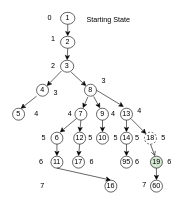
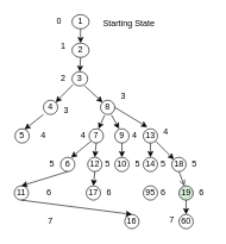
  <mxCell id="0" />
  <mxCell id="1" parent="0" />
  <mxCell id="2" value="2" style="ellipse;whiteSpace=wrap;html=1;" vertex="1" parent="1"><mxGeometry x="100" y="60" width="24" height="20" as="geometry" /></mxCell>
  <mxCell id="3" value="1" style="ellipse;whiteSpace=wrap;html=1;" vertex="1" parent="1"><mxGeometry x="100" y="20" width="24" height="20" as="geometry" /></mxCell>
  <mxCell id="4" value="" style="endArrow=classic;html=1;rounded=0;exitX=0.5;exitY=1;exitDx=0;exitDy=0;entryX=0.5;entryY=0;entryDx=0;entryDy=0;" edge="1" parent="1" source="3" target="2"><mxGeometry width="50" height="50" relative="1" as="geometry"><mxPoint x="90" y="130" as="sourcePoint" /><mxPoint x="140" y="80" as="targetPoint" /></mxGeometry></mxCell>
  <mxCell id="5" value="3" style="ellipse;whiteSpace=wrap;html=1;" vertex="1" parent="1"><mxGeometry x="100" y="100" width="22" height="20" as="geometry" /></mxCell>
  <mxCell id="6" value="" style="endArrow=classic;html=1;rounded=0;exitX=0.5;exitY=1;exitDx=0;exitDy=0;entryX=0.5;entryY=0;entryDx=0;entryDy=0;" edge="1" parent="1" source="2" target="5"><mxGeometry width="50" height="50" relative="1" as="geometry"><mxPoint x="110" y="60" as="sourcePoint" /><mxPoint x="110" y="80" as="targetPoint" /></mxGeometry></mxCell>
  <mxCell id="7" value="4" style="ellipse;whiteSpace=wrap;html=1;" vertex="1" parent="1"><mxGeometry x="60" y="140" width="20" height="20" as="geometry" /></mxCell>
  <mxCell id="8" value="5" style="ellipse;whiteSpace=wrap;html=1;" vertex="1" parent="1"><mxGeometry x="20" y="180" width="20" height="20" as="geometry" /></mxCell>
  <mxCell id="9" value="" style="endArrow=classic;html=1;rounded=0;exitX=0.068;exitY=0.9;exitDx=0;exitDy=0;entryX=1;entryY=0;entryDx=0;entryDy=0;exitPerimeter=0;" edge="1" parent="1" source="5" target="7"><mxGeometry width="50" height="50" relative="1" as="geometry"><mxPoint x="110" y="120" as="sourcePoint" /><mxPoint x="110" y="140" as="targetPoint" /></mxGeometry></mxCell>
  <mxCell id="10" value="" style="endArrow=classic;html=1;rounded=0;entryX=0.675;entryY=0.043;entryDx=0;entryDy=0;entryPerimeter=0;" edge="1" parent="1" target="8"><mxGeometry width="50" height="50" relative="1" as="geometry"><mxPoint x="60" y="160" as="sourcePoint" /><mxPoint x="14" y="216" as="targetPoint" /></mxGeometry></mxCell>
  <mxCell id="11" value="8" style="ellipse;whiteSpace=wrap;html=1;" vertex="1" parent="1"><mxGeometry x="140" y="140" width="20" height="20" as="geometry" /></mxCell>
  <mxCell id="12" value="" style="endArrow=classic;html=1;rounded=0;exitX=0.811;exitY=1;exitDx=0;exitDy=0;entryX=0;entryY=0;entryDx=0;entryDy=0;exitPerimeter=0;" edge="1" parent="1" source="5" target="11"><mxGeometry width="50" height="50" relative="1" as="geometry"><mxPoint x="93" y="176" as="sourcePoint" /><mxPoint x="24" y="216" as="targetPoint" /></mxGeometry></mxCell>
  <mxCell id="13" value="13" style="ellipse;whiteSpace=wrap;html=1;" vertex="1" parent="1"><mxGeometry x="200" y="180" width="20" height="20" as="geometry" /></mxCell>
  <mxCell id="14" value="9" style="ellipse;whiteSpace=wrap;html=1;" vertex="1" parent="1"><mxGeometry x="160" y="180" width="20" height="20" as="geometry" /></mxCell>
  <mxCell id="15" value="7" style="ellipse;whiteSpace=wrap;html=1;" vertex="1" parent="1"><mxGeometry x="124" y="180" width="20" height="20" as="geometry" /></mxCell>
  <mxCell id="16" value="" style="endArrow=classic;html=1;rounded=0;exitX=0.811;exitY=1;exitDx=0;exitDy=0;entryX=0.28;entryY=-0.12;entryDx=0;entryDy=0;exitPerimeter=0;entryPerimeter=0;" edge="1" parent="1" target="13"><mxGeometry width="50" height="50" relative="1" as="geometry"><mxPoint x="160" y="150" as="sourcePoint" /><mxPoint x="185" y="173" as="targetPoint" /></mxGeometry></mxCell>
  <mxCell id="17" value="" style="endArrow=classic;html=1;rounded=0;exitX=0.76;exitY=1.02;exitDx=0;exitDy=0;entryX=0.3;entryY=0;entryDx=0;entryDy=0;exitPerimeter=0;entryPerimeter=0;" edge="1" parent="1" source="11" target="14"><mxGeometry width="50" height="50" relative="1" as="geometry"><mxPoint x="170" y="160" as="sourcePoint" /><mxPoint x="216" y="188" as="targetPoint" /></mxGeometry></mxCell>
  <mxCell id="18" value="" style="endArrow=classic;html=1;rounded=0;exitX=0.28;exitY=1.06;exitDx=0;exitDy=0;entryX=0.66;entryY=0;entryDx=0;entryDy=0;exitPerimeter=0;entryPerimeter=0;" edge="1" parent="1" source="11" target="15"><mxGeometry width="50" height="50" relative="1" as="geometry"><mxPoint x="165" y="170" as="sourcePoint" /><mxPoint x="176" y="190" as="targetPoint" /></mxGeometry></mxCell>
  <mxCell id="19" value="6" style="ellipse;whiteSpace=wrap;html=1;" vertex="1" parent="1"><mxGeometry x="84" y="220" width="20" height="20" as="geometry" /></mxCell>
  <mxCell id="20" value="12" style="ellipse;whiteSpace=wrap;html=1;" vertex="1" parent="1"><mxGeometry x="122" y="220" width="20" height="20" as="geometry" /></mxCell>
  <mxCell id="21" value="" style="endArrow=classic;html=1;rounded=0;exitX=0;exitY=1;exitDx=0;exitDy=0;entryX=0.74;entryY=0.02;entryDx=0;entryDy=0;entryPerimeter=0;" edge="1" parent="1" source="15" target="19"><mxGeometry width="50" height="50" relative="1" as="geometry"><mxPoint x="156" y="171" as="sourcePoint" /><mxPoint x="147" y="190" as="targetPoint" /></mxGeometry></mxCell>
  <mxCell id="22" value="" style="endArrow=classic;html=1;rounded=0;exitX=0.5;exitY=1;exitDx=0;exitDy=0;entryX=0.5;entryY=0;entryDx=0;entryDy=0;" edge="1" parent="1" source="15" target="20"><mxGeometry width="50" height="50" relative="1" as="geometry"><mxPoint x="166" y="181" as="sourcePoint" /><mxPoint x="157" y="200" as="targetPoint" /></mxGeometry></mxCell>
  <mxCell id="23" value="10" style="ellipse;whiteSpace=wrap;html=1;" vertex="1" parent="1"><mxGeometry x="160" y="220" width="20" height="20" as="geometry" /></mxCell>
  <mxCell id="24" value="" style="endArrow=classic;html=1;rounded=0;exitX=0.5;exitY=1;exitDx=0;exitDy=0;entryX=0.5;entryY=0;entryDx=0;entryDy=0;" edge="1" parent="1" source="14" target="23"><mxGeometry width="50" height="50" relative="1" as="geometry"><mxPoint x="165" y="170" as="sourcePoint" /><mxPoint x="176" y="190" as="targetPoint" /></mxGeometry></mxCell>
  <mxCell id="25" value="14" style="ellipse;whiteSpace=wrap;html=1;" vertex="1" parent="1"><mxGeometry x="200" y="220" width="20" height="20" as="geometry" /></mxCell>
- <mxCell id="26" value="18" style="ellipse;whiteSpace=wrap;html=1;dashed=1;" vertex="1" parent="1"><mxGeometry x="240" y="220" width="20" height="20" as="geometry" /></mxCell>
+ <mxCell id="26" value="18" style="ellipse;whiteSpace=wrap;html=1;" vertex="1" parent="1"><mxGeometry x="240" y="220" width="20" height="20" as="geometry" /></mxCell>
  <mxCell id="27" value="" style="endArrow=classic;html=1;rounded=0;exitX=0.5;exitY=1;exitDx=0;exitDy=0;entryX=0.5;entryY=0;entryDx=0;entryDy=0;" edge="1" parent="1" source="13" target="25"><mxGeometry width="50" height="50" relative="1" as="geometry"><mxPoint x="180" y="210" as="sourcePoint" /><mxPoint x="180" y="230" as="targetPoint" /></mxGeometry></mxCell>
  <mxCell id="28" value="" style="endArrow=classic;html=1;rounded=0;exitX=1;exitY=1;exitDx=0;exitDy=0;entryX=0;entryY=0;entryDx=0;entryDy=0;" edge="1" parent="1" source="13" target="26"><mxGeometry width="50" height="50" relative="1" as="geometry"><mxPoint x="190" y="220" as="sourcePoint" /><mxPoint x="190" y="240" as="targetPoint" /></mxGeometry></mxCell>
- <mxCell id="29" value="11" style="ellipse;whiteSpace=wrap;html=1;" vertex="1" parent="1"><mxGeometry x="84" y="260" width="20" height="20" as="geometry" /></mxCell>
+ <mxCell id="29" value="11" style="ellipse;whiteSpace=wrap;html=1;" vertex="1" parent="1"><mxGeometry x="19" y="260" width="20" height="20" as="geometry" /></mxCell>
  <mxCell id="30" value="" style="endArrow=classic;html=1;rounded=0;exitX=0.5;exitY=1;exitDx=0;exitDy=0;entryX=0.5;entryY=0;entryDx=0;entryDy=0;" edge="1" parent="1" source="19" target="29"><mxGeometry width="50" height="50" relative="1" as="geometry"><mxPoint x="137" y="207" as="sourcePoint" /><mxPoint x="109" y="230" as="targetPoint" /></mxGeometry></mxCell>
  <mxCell id="31" value="17" style="ellipse;whiteSpace=wrap;html=1;" vertex="1" parent="1"><mxGeometry x="120" y="260" width="20" height="20" as="geometry" /></mxCell>
  <mxCell id="32" value="" style="endArrow=classic;html=1;rounded=0;exitX=0.5;exitY=1;exitDx=0;exitDy=0;entryX=0.5;entryY=0;entryDx=0;entryDy=0;" edge="1" parent="1" source="20" target="31"><mxGeometry width="50" height="50" relative="1" as="geometry"><mxPoint x="99" y="250" as="sourcePoint" /><mxPoint x="84" y="270" as="targetPoint" /></mxGeometry></mxCell>
  <mxCell id="33" value="95" style="ellipse;whiteSpace=wrap;html=1;" vertex="1" parent="1"><mxGeometry x="200" y="260" width="20" height="20" as="geometry" /></mxCell>
- <mxCell id="34" value="" style="endArrow=classic;html=1;rounded=0;exitX=0.5;exitY=1;exitDx=0;exitDy=0;entryX=0.5;entryY=0;entryDx=0;entryDy=0;" edge="1" parent="1" source="25" target="33"><mxGeometry width="50" height="50" relative="1" as="geometry"><mxPoint x="142" y="250" as="sourcePoint" /><mxPoint x="140" y="270" as="targetPoint" /></mxGeometry></mxCell>
  <mxCell id="35" value="19" style="ellipse;whiteSpace=wrap;html=1;fillColor=#d5e8d4;" vertex="1" parent="1"><mxGeometry x="250" y="260" width="20" height="20" as="geometry" /></mxCell>
  <mxCell id="36" value="" style="endArrow=open;html=1;rounded=0;exitX=0.5;exitY=1;exitDx=0;exitDy=0;entryX=0.38;entryY=0;entryDx=0;entryDy=0;entryPerimeter=0;" edge="1" parent="1" source="26" target="35"><mxGeometry width="50" height="50" relative="1" as="geometry"><mxPoint x="220" y="250" as="sourcePoint" /><mxPoint x="220" y="270" as="targetPoint" /></mxGeometry></mxCell>
  <mxCell id="37" value="16" style="ellipse;whiteSpace=wrap;html=1;" vertex="1" parent="1"><mxGeometry x="174" y="300" width="20" height="20" as="geometry" /></mxCell>
  <mxCell id="38" value="" style="endArrow=classic;html=1;rounded=0;exitX=0.5;exitY=1;exitDx=0;exitDy=0;entryX=0.5;entryY=0;entryDx=0;entryDy=0;" edge="1" parent="1" source="29" target="37"><mxGeometry width="50" height="50" relative="1" as="geometry"><mxPoint x="104" y="250" as="sourcePoint" /><mxPoint x="104" y="270" as="targetPoint" /></mxGeometry></mxCell>
  <mxCell id="39" value="60" style="ellipse;whiteSpace=wrap;html=1;" vertex="1" parent="1"><mxGeometry x="250" y="300" width="20" height="20" as="geometry" /></mxCell>
  <mxCell id="40" value="" style="endArrow=classic;html=1;rounded=0;exitX=0.5;exitY=1;exitDx=0;exitDy=0;entryX=0.5;entryY=0;entryDx=0;entryDy=0;" edge="1" parent="1" source="35" target="39"><mxGeometry width="50" height="50" relative="1" as="geometry"><mxPoint x="260" y="250" as="sourcePoint" /><mxPoint x="268" y="270" as="targetPoint" /></mxGeometry></mxCell>
  <mxCell id="41" value="Starting State" style="text;html=1;strokeColor=none;fillColor=none;align=center;verticalAlign=middle;whiteSpace=wrap;rounded=0;" vertex="1" parent="1"><mxGeometry x="140" y="25" width="80" height="15" as="geometry" /></mxCell>
  <mxCell id="42" value="0" style="text;html=1;strokeColor=none;fillColor=none;align=center;verticalAlign=middle;whiteSpace=wrap;rounded=0;" vertex="1" parent="1"><mxGeometry x="70" y="25" width="24" height="10" as="geometry" /></mxCell>
  <mxCell id="43" value="4" style="text;html=1;strokeColor=none;fillColor=none;align=center;verticalAlign=middle;whiteSpace=wrap;rounded=0;" vertex="1" parent="1"><mxGeometry x="50" y="185" width="20" height="10" as="geometry" /></mxCell>
  <mxCell id="44" value="7" style="text;html=1;strokeColor=none;fillColor=none;align=center;verticalAlign=middle;whiteSpace=wrap;rounded=0;" vertex="1" parent="1"><mxGeometry x="60" y="305" width="20" height="10" as="geometry" /></mxCell>
  <mxCell id="45" value="1" style="text;html=1;strokeColor=none;fillColor=none;align=center;verticalAlign=middle;whiteSpace=wrap;rounded=0;" vertex="1" parent="1"><mxGeometry x="76" y="60" width="24" height="10" as="geometry" /></mxCell>
  <mxCell id="46" value="3" style="text;html=1;strokeColor=none;fillColor=none;align=center;verticalAlign=middle;whiteSpace=wrap;rounded=0;" vertex="1" parent="1"><mxGeometry x="80" y="150" width="24" height="10" as="geometry" /></mxCell>
  <mxCell id="47" value="2" style="text;html=1;strokeColor=none;fillColor=none;align=center;verticalAlign=middle;whiteSpace=wrap;rounded=0;" vertex="1" parent="1"><mxGeometry x="76" y="105" width="24" height="10" as="geometry" /></mxCell>
  <mxCell id="48" value="3" style="text;html=1;strokeColor=none;fillColor=none;align=center;verticalAlign=middle;whiteSpace=wrap;rounded=0;" vertex="1" parent="1"><mxGeometry x="160" y="130" width="24" height="10" as="geometry" /></mxCell>
  <mxCell id="49" value="4" style="text;html=1;strokeColor=none;fillColor=none;align=center;verticalAlign=middle;whiteSpace=wrap;rounded=0;" vertex="1" parent="1"><mxGeometry x="176" y="185" width="24" height="10" as="geometry" /></mxCell>
  <mxCell id="50" value="4" style="text;html=1;strokeColor=none;fillColor=none;align=center;verticalAlign=middle;whiteSpace=wrap;rounded=0;" vertex="1" parent="1"><mxGeometry x="220" y="180" width="24" height="10" as="geometry" /></mxCell>
  <mxCell id="51" value="4" style="text;html=1;strokeColor=none;fillColor=none;align=center;verticalAlign=middle;whiteSpace=wrap;rounded=0;" vertex="1" parent="1"><mxGeometry x="104" y="185" width="24" height="10" as="geometry" /></mxCell>
  <mxCell id="52" value="5" style="text;html=1;strokeColor=none;fillColor=none;align=center;verticalAlign=middle;whiteSpace=wrap;rounded=0;" vertex="1" parent="1"><mxGeometry x="260" y="225" width="24" height="10" as="geometry" /></mxCell>
  <mxCell id="53" value="5" style="text;html=1;strokeColor=none;fillColor=none;align=center;verticalAlign=middle;whiteSpace=wrap;rounded=0;" vertex="1" parent="1"><mxGeometry x="216" y="225" width="24" height="10" as="geometry" /></mxCell>
  <mxCell id="54" value="5" style="text;html=1;strokeColor=none;fillColor=none;align=center;verticalAlign=middle;whiteSpace=wrap;rounded=0;" vertex="1" parent="1"><mxGeometry x="180" y="225" width="24" height="10" as="geometry" /></mxCell>
  <mxCell id="55" value="5" style="text;html=1;strokeColor=none;fillColor=none;align=center;verticalAlign=middle;whiteSpace=wrap;rounded=0;" vertex="1" parent="1"><mxGeometry x="138" y="225" width="24" height="10" as="geometry" /></mxCell>
  <mxCell id="56" value="5" style="text;html=1;strokeColor=none;fillColor=none;align=center;verticalAlign=middle;whiteSpace=wrap;rounded=0;" vertex="1" parent="1"><mxGeometry x="60" y="225" width="24" height="10" as="geometry" /></mxCell>
  <mxCell id="57" value="6" style="text;html=1;strokeColor=none;fillColor=none;align=center;verticalAlign=middle;whiteSpace=wrap;rounded=0;" vertex="1" parent="1"><mxGeometry x="56" y="265" width="24" height="10" as="geometry" /></mxCell>
  <mxCell id="58" value="6" style="text;html=1;strokeColor=none;fillColor=none;align=center;verticalAlign=middle;whiteSpace=wrap;rounded=0;" vertex="1" parent="1"><mxGeometry x="216" y="265" width="24" height="10" as="geometry" /></mxCell>
  <mxCell id="59" value="6" style="text;html=1;strokeColor=none;fillColor=none;align=center;verticalAlign=middle;whiteSpace=wrap;rounded=0;" vertex="1" parent="1"><mxGeometry x="140" y="265" width="24" height="10" as="geometry" /></mxCell>
  <mxCell id="60" value="6" style="text;html=1;strokeColor=none;fillColor=none;align=center;verticalAlign=middle;whiteSpace=wrap;rounded=0;" vertex="1" parent="1"><mxGeometry x="270" y="265" width="24" height="10" as="geometry" /></mxCell>
  <mxCell id="61" value="7" style="text;html=1;strokeColor=none;fillColor=none;align=center;verticalAlign=middle;whiteSpace=wrap;rounded=0;" vertex="1" parent="1"><mxGeometry x="230" y="302.5" width="20" height="10" as="geometry" /></mxCell>
